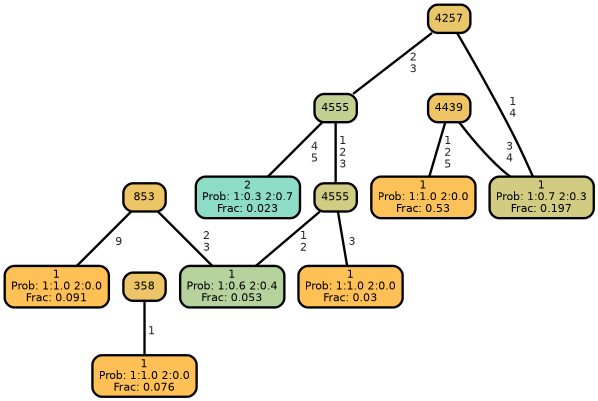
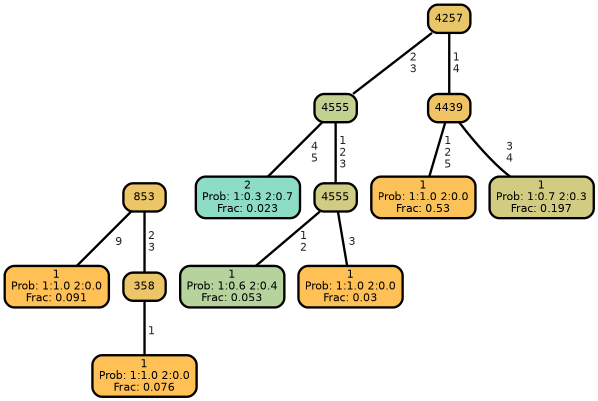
  graph {
    ranksep="0 equally"
    splines=straight
    node [color=black fillcolor="#ffc155" fontcolor=black fontname=helvetica penwidth=3 shape=box style="filled, rounded"]
    edge [color=black fontcolor=grey14 fontname=helvetica fontweight=bold penwidth=3]
    n1 [label="1\nProb: 1:1.0 2:0.0\nFrac: 0.091"]
    n2 [fillcolor="#ecc567" label=853]
    n3 [fillcolor="#ebc568" label=358]
    n4 [label="1\nProb: 1:1.0 2:0.0\nFrac: 0.076"]
    n5 [fillcolor="#e9c66a" label=4257]
    n6 [fillcolor="#c2d091" label=4555]
    n7 [fillcolor="#efc464" label=4439]
    n8 [fillcolor="#b6d39d" label="1\nProb: 1:0.6 2:0.4\nFrac: 0.053"]
    n9 [fillcolor="#d0cc83" label=4555]
    n10 [label="1\nProb: 1:1.0 2:0.0\nFrac: 0.03"]
    n11 [fillcolor="#8dddc6" label="2\nProb: 1:0.3 2:0.7\nFrac: 0.023"]
    n12 [fillcolor="#d1cc82" label="1\nProb: 1:0.7 2:0.3\nFrac: 0.197"]
    n13 [fillcolor="#fac259" label="1\nProb: 1:1.0 2:0.0\nFrac: 0.53"]
    subgraph sub_1 {
      rank=same
    }
    n2 -- n1 [label=" 9"]
-   n2 -- n8 [label=" 2\n 3"]
+   n2 -- n3 [label=" 2\n 3"]
    n3 -- n4 [label=" 1"]
    n5 -- n6 [label=" 2\n 3"]
-   n5 -- n12 [label=" 1\n 4"]
+   n5 -- n7 [label=" 1\n 4"]
    n6 -- n9 [label=" 1\n 2\n 3"]
    n6 -- n11 [label=" 4\n 5"]
    n7 -- n12 [label=" 3\n 4"]
    n7 -- n13 [label=" 1\n 2\n 5"]
    n9 -- n8 [label=" 1\n 2"]
    n9 -- n10 [label=" 3"]
  }
